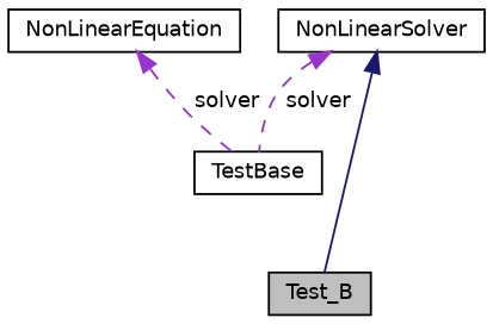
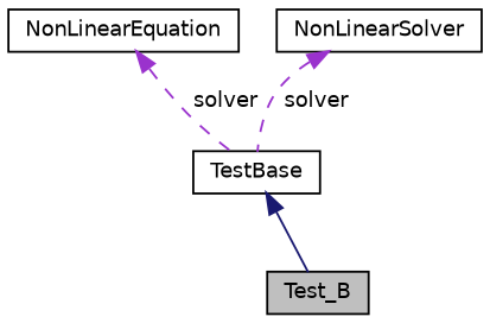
  digraph {
    node [color=black fillcolor=white fontname=Helvetica fontsize=10 shape=record style=filled]
    edge [color=darkorchid3 dir=back fontname=Helvetica fontsize=10 labelfontname=Helvetica labelfontsize=10 style=dashed]
    n1 [fillcolor=grey75 fontcolor=black height=0.2 label=Test_B width=0.4]
    n2 [height=0.2 label=TestBase width=0.4]
    n3 [height=0.2 label=NonLinearEquation width=0.4]
    n4 [height=0.2 label=NonLinearSolver width=0.4]
-   n4 -> n1 [color=midnightblue style=solid]
+   n2 -> n1 [color=midnightblue style=solid]
    n3 -> n2 [label=" solver"]
    n4 -> n2 [label=" solver"]
  }
